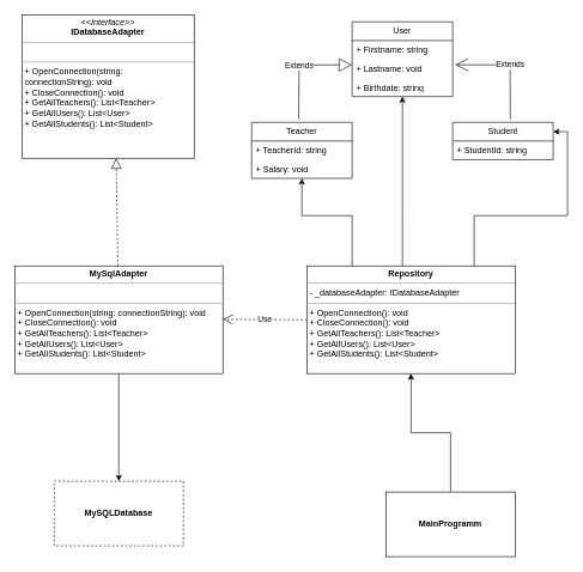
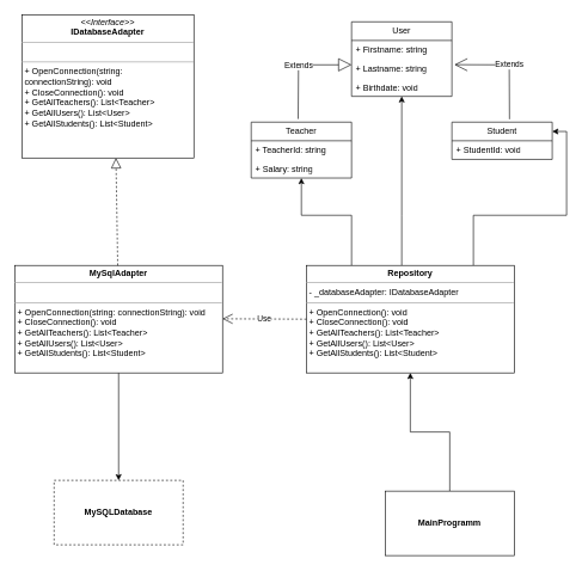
  <mxCell id="0" />
  <mxCell id="1" parent="0" />
  <mxCell id="2" style="edgeStyle=orthogonalEdgeStyle;rounded=0;orthogonalLoop=1;jettySize=auto;html=1;entryX=1;entryY=0.25;entryDx=0;entryDy=0;" parent="1" source="5" target="13" edge="1"><mxGeometry relative="1" as="geometry"><Array as="points"><mxPoint x="660" y="300" /><mxPoint x="790" y="300" /><mxPoint x="790" y="183" /></Array></mxGeometry></mxCell>
  <mxCell id="3" style="edgeStyle=orthogonalEdgeStyle;rounded=0;orthogonalLoop=1;jettySize=auto;html=1;" parent="1" source="5" target="9" edge="1"><mxGeometry relative="1" as="geometry"><Array as="points"><mxPoint x="560" y="300" /><mxPoint x="560" y="300" /></Array></mxGeometry></mxCell>
  <mxCell id="4" style="edgeStyle=orthogonalEdgeStyle;rounded=0;orthogonalLoop=1;jettySize=auto;html=1;" parent="1" source="5" target="15" edge="1"><mxGeometry relative="1" as="geometry"><Array as="points"><mxPoint x="490" y="300" /><mxPoint x="420" y="300" /></Array></mxGeometry></mxCell>
  <mxCell id="5" value="&lt;p style=&quot;margin:0px;margin-top:4px;text-align:center;&quot;&gt;&lt;b&gt;Repository&lt;/b&gt;&lt;/p&gt;&lt;hr size=&quot;1&quot;&gt;&lt;p style=&quot;margin:0px;margin-left:4px;&quot;&gt;- _databaseAdapter&lt;span style=&quot;background-color: initial;&quot;&gt;: IDatabaseAdapter&lt;/span&gt;&lt;/p&gt;&lt;hr size=&quot;1&quot;&gt;&lt;p style=&quot;margin:0px;margin-left:4px;&quot;&gt;+&amp;nbsp;OpenConnection&lt;span style=&quot;background-color: initial;&quot;&gt;(): void&lt;/span&gt;&lt;/p&gt;&lt;p style=&quot;margin:0px;margin-left:4px;&quot;&gt;&lt;span style=&quot;background-color: initial;&quot;&gt;+ CloseConnection(): void&lt;/span&gt;&lt;/p&gt;&lt;p style=&quot;margin:0px;margin-left:4px;&quot;&gt;&lt;span style=&quot;background-color: initial;&quot;&gt;+&amp;nbsp;&lt;/span&gt;GetAllTeachers(): List&amp;lt;Teacher&amp;gt;&lt;/p&gt;&lt;p style=&quot;margin:0px;margin-left:4px;&quot;&gt;+ GetAllUsers(): List&amp;lt;User&amp;gt;&lt;/p&gt;&lt;p style=&quot;margin:0px;margin-left:4px;&quot;&gt;+ GetAllStudents(): List&amp;lt;Student&amp;gt;&lt;/p&gt;&lt;p style=&quot;margin:0px;margin-left:4px;&quot;&gt;&lt;span style=&quot;background-color: initial;&quot;&gt;&lt;br&gt;&lt;/span&gt;&lt;/p&gt;" style="verticalAlign=top;align=left;overflow=fill;fontSize=12;fontFamily=Helvetica;html=1;whiteSpace=wrap;" parent="1" vertex="1"><mxGeometry x="427" y="370" width="290" height="150" as="geometry" /></mxCell>
  <mxCell id="6" value="&lt;p style=&quot;margin:0px;margin-top:4px;text-align:center;&quot;&gt;&lt;i&gt;&amp;lt;&amp;lt;Interface&amp;gt;&amp;gt;&lt;/i&gt;&lt;br&gt;&lt;b&gt;IDatabaseAdapter&lt;/b&gt;&lt;/p&gt;&lt;hr size=&quot;1&quot;&gt;&lt;p style=&quot;margin:0px;margin-left:4px;&quot;&gt;&lt;br&gt;&lt;/p&gt;&lt;hr size=&quot;1&quot;&gt;&lt;p style=&quot;border-color: var(--border-color); margin: 0px 0px 0px 4px;&quot;&gt;+&amp;nbsp;OpenConnection(string: connectionString): void&lt;/p&gt;&lt;p style=&quot;border-color: var(--border-color); margin: 0px 0px 0px 4px;&quot;&gt;&lt;span style=&quot;border-color: var(--border-color); background-color: initial;&quot;&gt;+ CloseConnection(): void&lt;/span&gt;&lt;/p&gt;&lt;p style=&quot;border-color: var(--border-color); margin: 0px 0px 0px 4px;&quot;&gt;&lt;span style=&quot;border-color: var(--border-color); background-color: initial;&quot;&gt;+&amp;nbsp;&lt;/span&gt;GetAllTeachers(): List&amp;lt;Teacher&amp;gt;&lt;/p&gt;&lt;p style=&quot;border-color: var(--border-color); margin: 0px 0px 0px 4px;&quot;&gt;+ GetAllUsers(): List&amp;lt;User&amp;gt;&lt;/p&gt;&lt;p style=&quot;border-color: var(--border-color); margin: 0px 0px 0px 4px;&quot;&gt;+ GetAllStudents(): List&amp;lt;Student&amp;gt;&lt;/p&gt;" style="verticalAlign=top;align=left;overflow=fill;fontSize=12;fontFamily=Helvetica;html=1;whiteSpace=wrap;" parent="1" vertex="1"><mxGeometry x="30" y="20" width="240" height="200" as="geometry" /></mxCell>
  <mxCell id="7" style="edgeStyle=orthogonalEdgeStyle;rounded=0;orthogonalLoop=1;jettySize=auto;html=1;entryX=0.5;entryY=0;entryDx=0;entryDy=0;" parent="1" source="8" target="22" edge="1"><mxGeometry relative="1" as="geometry" /></mxCell>
  <mxCell id="8" value="&lt;p style=&quot;margin:0px;margin-top:4px;text-align:center;&quot;&gt;&lt;b&gt;MySqlAdapter&lt;/b&gt;&lt;/p&gt;&lt;hr size=&quot;1&quot;&gt;&lt;p style=&quot;margin:0px;margin-left:4px;&quot;&gt;&lt;br&gt;&lt;/p&gt;&lt;hr size=&quot;1&quot;&gt;&lt;p style=&quot;margin:0px;margin-left:4px;&quot;&gt;+&amp;nbsp;OpenConnection&lt;span style=&quot;background-color: initial;&quot;&gt;(string: connectionString): void&lt;/span&gt;&lt;/p&gt;&lt;p style=&quot;margin:0px;margin-left:4px;&quot;&gt;&lt;span style=&quot;background-color: initial;&quot;&gt;+ CloseConnection(): void&lt;/span&gt;&lt;/p&gt;&lt;p style=&quot;margin:0px;margin-left:4px;&quot;&gt;&lt;span style=&quot;background-color: initial;&quot;&gt;+&amp;nbsp;&lt;/span&gt;GetAllTeachers(): List&amp;lt;Teacher&amp;gt;&lt;/p&gt;&lt;p style=&quot;margin:0px;margin-left:4px;&quot;&gt;+ GetAllUsers(): List&amp;lt;User&amp;gt;&lt;/p&gt;&lt;p style=&quot;margin:0px;margin-left:4px;&quot;&gt;+ GetAllStudents(): List&amp;lt;Student&amp;gt;&lt;/p&gt;&lt;p style=&quot;margin:0px;margin-left:4px;&quot;&gt;&lt;span style=&quot;background-color: initial;&quot;&gt;&lt;br&gt;&lt;/span&gt;&lt;/p&gt;" style="verticalAlign=top;align=left;overflow=fill;fontSize=12;fontFamily=Helvetica;html=1;whiteSpace=wrap;" parent="1" vertex="1"><mxGeometry x="20" y="370" width="290" height="150" as="geometry" /></mxCell>
  <mxCell id="9" value="User" style="swimlane;fontStyle=0;childLayout=stackLayout;horizontal=1;startSize=26;fillColor=none;horizontalStack=0;resizeParent=1;resizeParentMax=0;resizeLast=0;collapsible=1;marginBottom=0;whiteSpace=wrap;html=1;" parent="1" vertex="1"><mxGeometry x="490" y="30" width="140" height="104" as="geometry" /></mxCell>
  <mxCell id="10" value="+ Firstname: string" style="text;strokeColor=none;fillColor=none;align=left;verticalAlign=top;spacingLeft=4;spacingRight=4;overflow=hidden;rotatable=0;points=[[0,0.5],[1,0.5]];portConstraint=eastwest;whiteSpace=wrap;html=1;" parent="9" vertex="1"><mxGeometry y="26" width="140" height="26" as="geometry" /></mxCell>
- <mxCell id="11" value="+ Lastname: void" style="text;strokeColor=none;fillColor=none;align=left;verticalAlign=top;spacingLeft=4;spacingRight=4;overflow=hidden;rotatable=0;points=[[0,0.5],[1,0.5]];portConstraint=eastwest;whiteSpace=wrap;html=1;" parent="9" vertex="1"><mxGeometry y="52" width="140" height="26" as="geometry" /></mxCell>
- <mxCell id="12" value="+ Birthdate&lt;span style=&quot;background-color: initial;&quot;&gt;: string&lt;/span&gt;" style="text;strokeColor=none;fillColor=none;align=left;verticalAlign=top;spacingLeft=4;spacingRight=4;overflow=hidden;rotatable=0;points=[[0,0.5],[1,0.5]];portConstraint=eastwest;whiteSpace=wrap;html=1;" parent="9" vertex="1"><mxGeometry y="78" width="140" height="26" as="geometry" /></mxCell>
+ <mxCell id="11" value="+ Lastname: string" style="text;strokeColor=none;fillColor=none;align=left;verticalAlign=top;spacingLeft=4;spacingRight=4;overflow=hidden;rotatable=0;points=[[0,0.5],[1,0.5]];portConstraint=eastwest;whiteSpace=wrap;html=1;" parent="9" vertex="1"><mxGeometry y="52" width="140" height="26" as="geometry" /></mxCell>
+ <mxCell id="12" value="+ Birthdate&lt;span style=&quot;background-color: initial;&quot;&gt;: void&lt;/span&gt;" style="text;strokeColor=none;fillColor=none;align=left;verticalAlign=top;spacingLeft=4;spacingRight=4;overflow=hidden;rotatable=0;points=[[0,0.5],[1,0.5]];portConstraint=eastwest;whiteSpace=wrap;html=1;" parent="9" vertex="1"><mxGeometry y="78" width="140" height="26" as="geometry" /></mxCell>
  <mxCell id="13" value="Student" style="swimlane;fontStyle=0;childLayout=stackLayout;horizontal=1;startSize=26;fillColor=none;horizontalStack=0;resizeParent=1;resizeParentMax=0;resizeLast=0;collapsible=1;marginBottom=0;whiteSpace=wrap;html=1;" parent="1" vertex="1"><mxGeometry x="630" y="170" width="140" height="52" as="geometry" /></mxCell>
- <mxCell id="14" value="+ StudentId: string" style="text;strokeColor=none;fillColor=none;align=left;verticalAlign=top;spacingLeft=4;spacingRight=4;overflow=hidden;rotatable=0;points=[[0,0.5],[1,0.5]];portConstraint=eastwest;whiteSpace=wrap;html=1;" parent="13" vertex="1"><mxGeometry y="26" width="140" height="26" as="geometry" /></mxCell>
+ <mxCell id="14" value="+ StudentId: void" style="text;strokeColor=none;fillColor=none;align=left;verticalAlign=top;spacingLeft=4;spacingRight=4;overflow=hidden;rotatable=0;points=[[0,0.5],[1,0.5]];portConstraint=eastwest;whiteSpace=wrap;html=1;" parent="13" vertex="1"><mxGeometry y="26" width="140" height="26" as="geometry" /></mxCell>
  <mxCell id="15" value="Teacher" style="swimlane;fontStyle=0;childLayout=stackLayout;horizontal=1;startSize=26;fillColor=none;horizontalStack=0;resizeParent=1;resizeParentMax=0;resizeLast=0;collapsible=1;marginBottom=0;whiteSpace=wrap;html=1;" parent="1" vertex="1"><mxGeometry x="350" y="170" width="140" height="78" as="geometry" /></mxCell>
  <mxCell id="16" value="+ TeacherId: string" style="text;strokeColor=none;fillColor=none;align=left;verticalAlign=top;spacingLeft=4;spacingRight=4;overflow=hidden;rotatable=0;points=[[0,0.5],[1,0.5]];portConstraint=eastwest;whiteSpace=wrap;html=1;" parent="15" vertex="1"><mxGeometry y="26" width="140" height="26" as="geometry" /></mxCell>
- <mxCell id="17" value="+ Salary: void" style="text;strokeColor=none;fillColor=none;align=left;verticalAlign=top;spacingLeft=4;spacingRight=4;overflow=hidden;rotatable=0;points=[[0,0.5],[1,0.5]];portConstraint=eastwest;whiteSpace=wrap;html=1;" parent="15" vertex="1"><mxGeometry y="52" width="140" height="26" as="geometry" /></mxCell>
+ <mxCell id="17" value="+ Salary: string" style="text;strokeColor=none;fillColor=none;align=left;verticalAlign=top;spacingLeft=4;spacingRight=4;overflow=hidden;rotatable=0;points=[[0,0.5],[1,0.5]];portConstraint=eastwest;whiteSpace=wrap;html=1;" parent="15" vertex="1"><mxGeometry y="52" width="140" height="26" as="geometry" /></mxCell>
  <mxCell id="18" value="Extends" style="endArrow=block;endSize=16;endFill=0;html=1;rounded=0;exitX=0.468;exitY=-0.057;exitDx=0;exitDy=0;exitPerimeter=0;" parent="1" source="15" edge="1"><mxGeometry width="160" relative="1" as="geometry"><mxPoint x="330" y="90" as="sourcePoint" /><mxPoint x="490" y="90" as="targetPoint" /><Array as="points"><mxPoint x="416" y="90" /></Array></mxGeometry></mxCell>
  <mxCell id="19" value="Extends" style="endArrow=open;endSize=16;endFill=0;html=1;rounded=0;entryX=1.025;entryY=0.299;entryDx=0;entryDy=0;entryPerimeter=0;exitX=0.574;exitY=-0.078;exitDx=0;exitDy=0;exitPerimeter=0;" parent="1" source="13" target="11" edge="1"><mxGeometry width="160" relative="1" as="geometry"><mxPoint x="680" y="120" as="sourcePoint" /><mxPoint x="840" y="120" as="targetPoint" /><Array as="points"><mxPoint x="710" y="90" /></Array></mxGeometry></mxCell>
  <mxCell id="20" value="" style="endArrow=block;dashed=1;endFill=0;endSize=12;html=1;rounded=0;entryX=0.547;entryY=1;entryDx=0;entryDy=0;entryPerimeter=0;" parent="1" source="8" target="6" edge="1"><mxGeometry width="160" relative="1" as="geometry"><mxPoint x="100" y="330" as="sourcePoint" /><mxPoint x="260" y="330" as="targetPoint" /></mxGeometry></mxCell>
  <mxCell id="21" value="Use" style="endArrow=open;endSize=12;dashed=1;html=1;rounded=0;exitX=0;exitY=0.5;exitDx=0;exitDy=0;" parent="1" source="5" edge="1"><mxGeometry width="160" relative="1" as="geometry"><mxPoint x="470" y="444.47" as="sourcePoint" /><mxPoint x="310" y="444.47" as="targetPoint" /></mxGeometry></mxCell>
  <mxCell id="22" value="&lt;b&gt;MySQLDatabase&lt;/b&gt;" style="html=1;dropTarget=0;whiteSpace=wrap;dashed=1;" parent="1" vertex="1"><mxGeometry x="75" y="670" width="180" height="90" as="geometry" /></mxCell>
  <mxCell id="23" style="edgeStyle=orthogonalEdgeStyle;rounded=0;orthogonalLoop=1;jettySize=auto;html=1;" parent="1" source="24" target="5" edge="1"><mxGeometry relative="1" as="geometry" /></mxCell>
  <mxCell id="24" value="&lt;b&gt;MainProgramm&lt;/b&gt;" style="html=1;dropTarget=0;whiteSpace=wrap;" parent="1" vertex="1"><mxGeometry x="537" y="685" width="180" height="90" as="geometry" /></mxCell>
